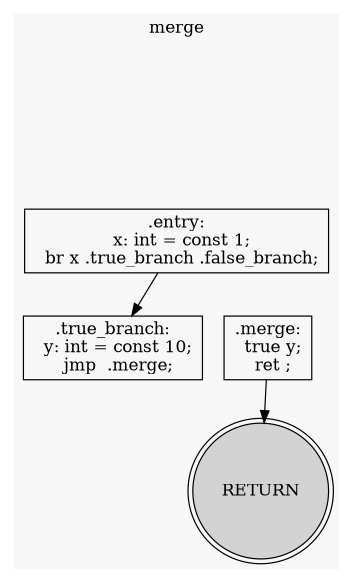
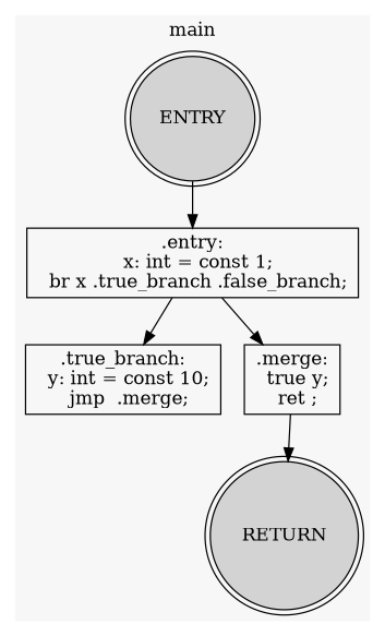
  digraph {
    node [shape=box]
+   n1 [fillcolor=lightgray label=ENTRY shape=doublecircle style=filled]
    n2 [label=".entry:\n  x: int = const 1;\n  br x .true_branch .false_branch;"]
    n3 [label=".true_branch:\n  y: int = const 10;\n  jmp  .merge;"]
    n4 [label=".merge:\n  true y;\n  ret ;"]
    n5 [fillcolor=lightgray label=RETURN shape=doublecircle style=filled]
    subgraph cluster_1 {
      color="#f7f7f7"
-     label=merge
+     label=main
      rankdir=TB
      style=filled
+     n1
      n2
      n3
      n4
      n5
    }
+   n1 -> n2
    n2 -> n3
+   n2 -> n4
    n4 -> n5
  }
